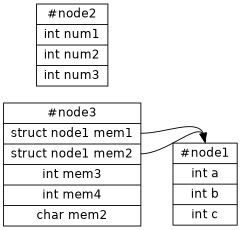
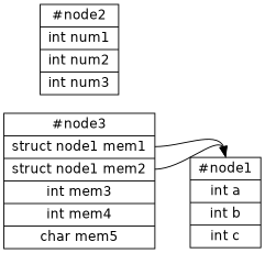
  digraph {
    rankdir=LR
    fontname="DejaVu Sans"
    node [shape=record fontname="DejaVu Sans"]
    edge [headport="v0:n" fontname="DejaVu Sans"]
    n1 [label="<v0>#node1|<v1>int a|<v2>int b|<v3>int c"]
-   n2 [label="<v0>#node3|<v1>struct node1 mem1|<v2>struct node1 mem2|<v3>int mem3|<v4>int mem4|<v5>char mem2"]
+   n2 [label="<v0>#node3|<v1>struct node1 mem1|<v2>struct node1 mem2|<v3>int mem3|<v4>int mem4|<v5>char mem5"]
    n3 [label="<v0>#node2|<v1>int num1|<v2>int num2|<v3>int num3"]
    n2 -> n1 [tailport=v1]
    n2 -> n1 [tailport=v2]
  }
